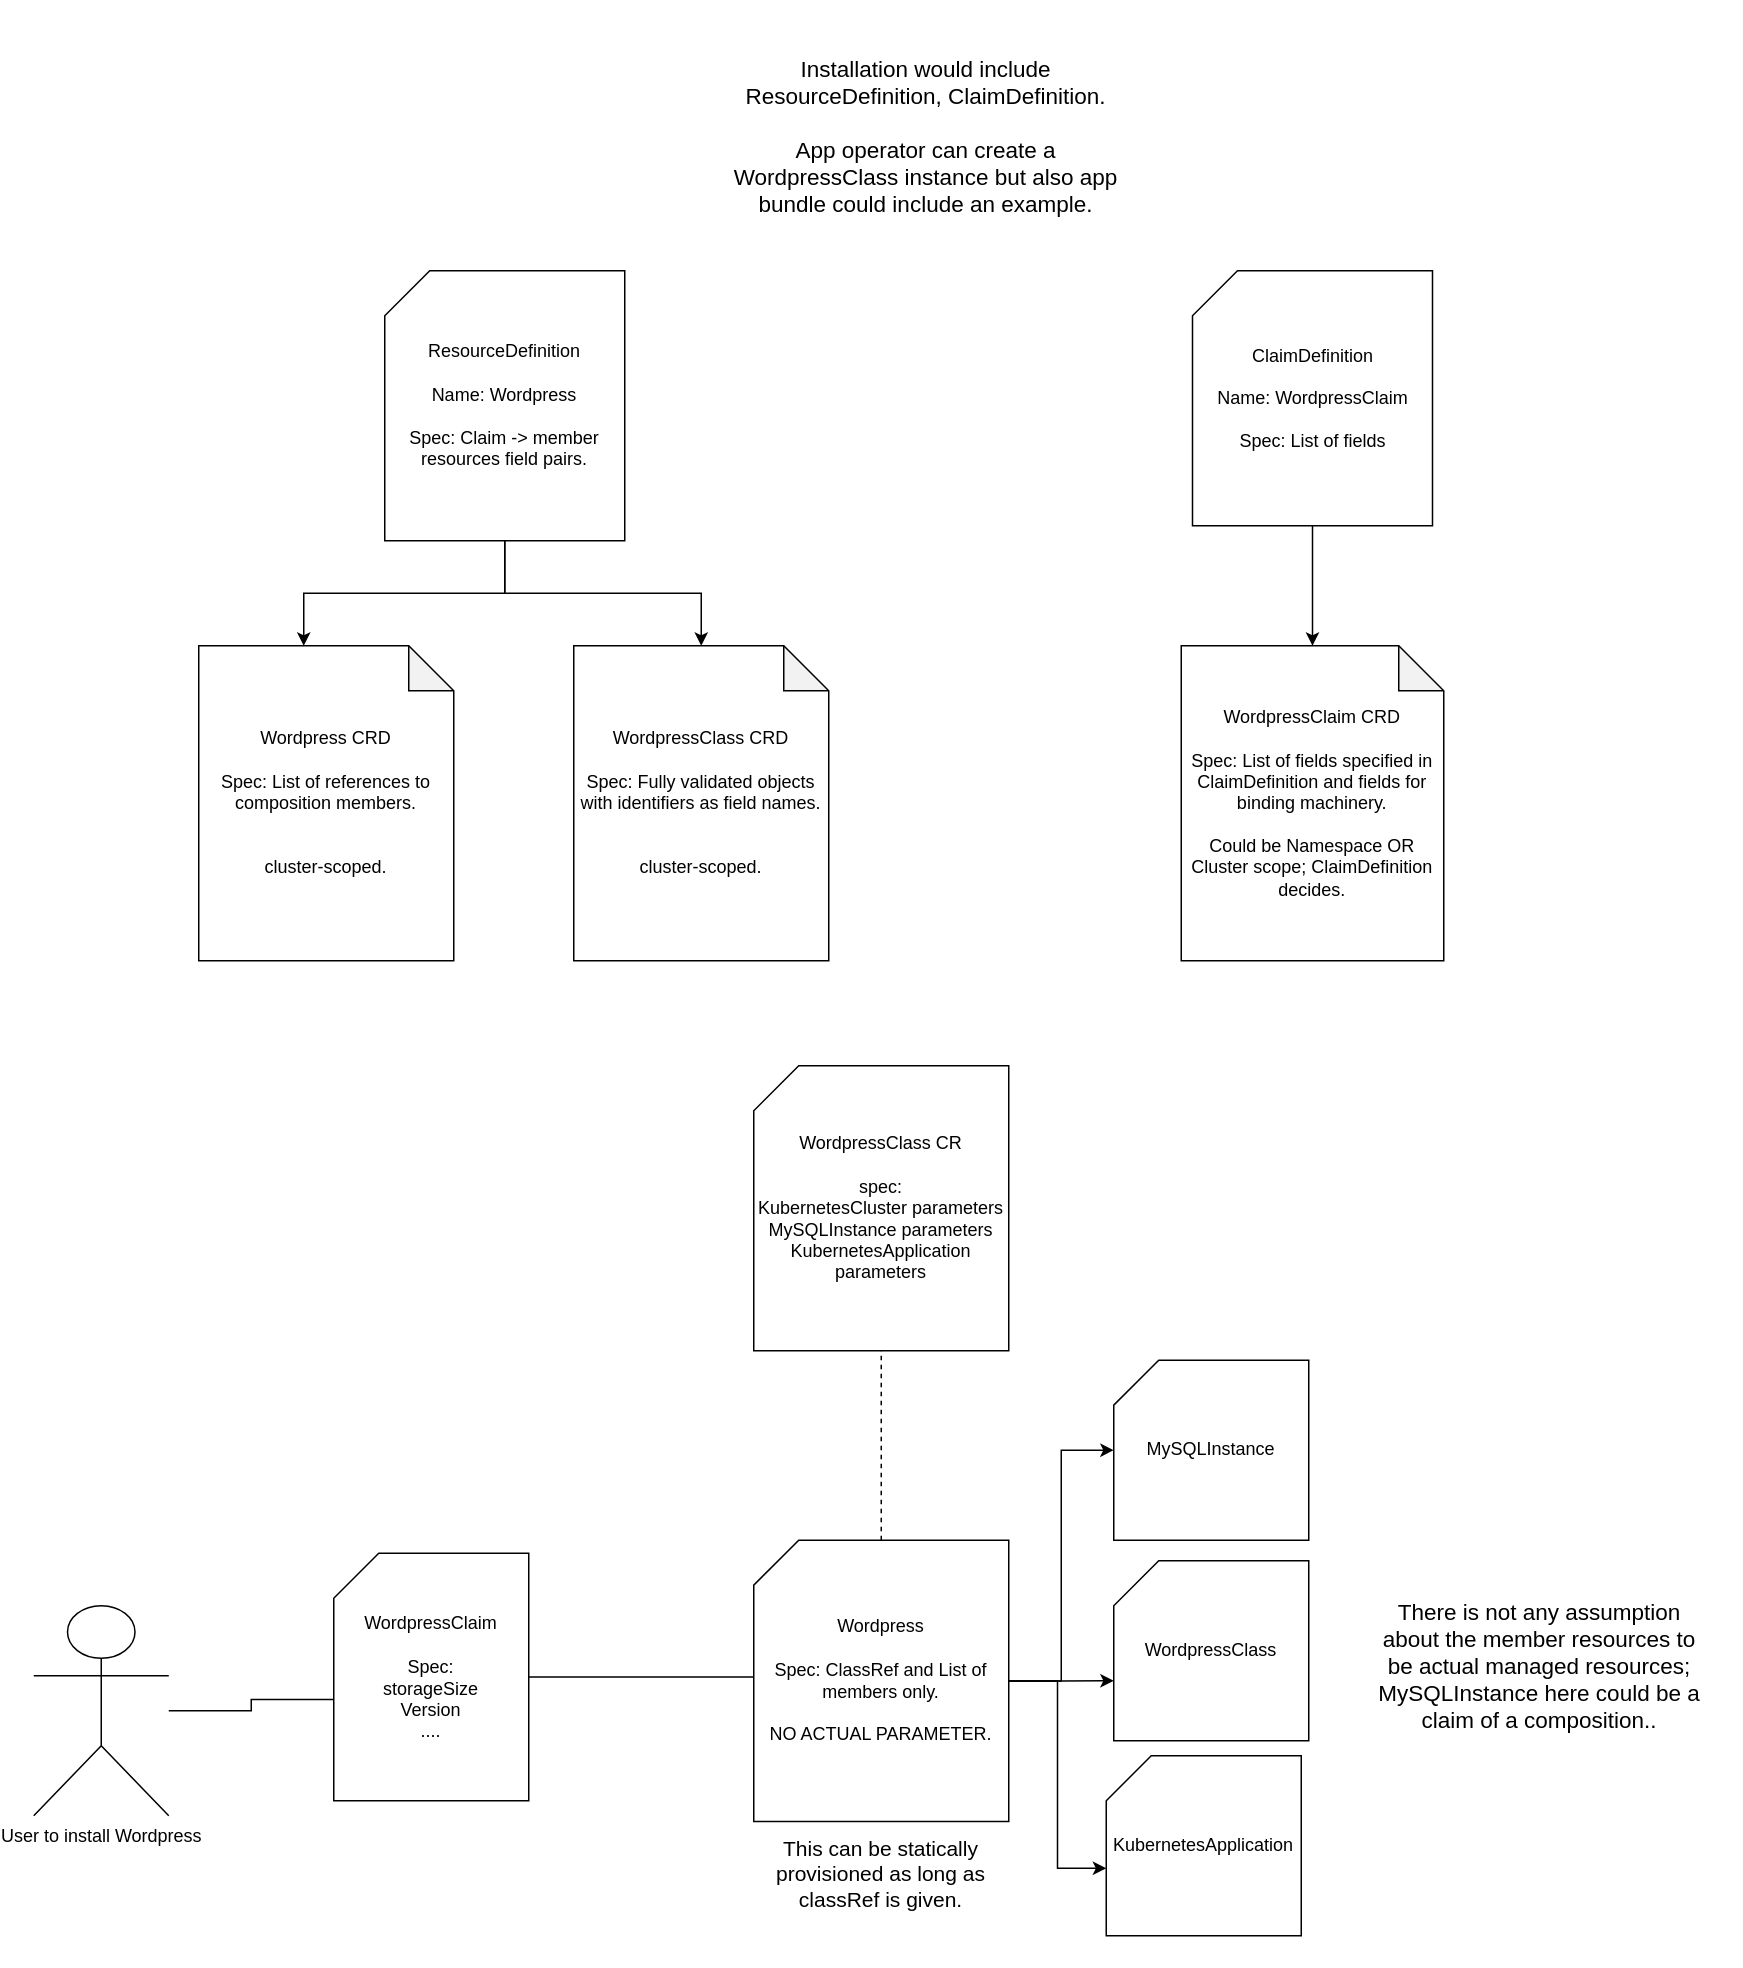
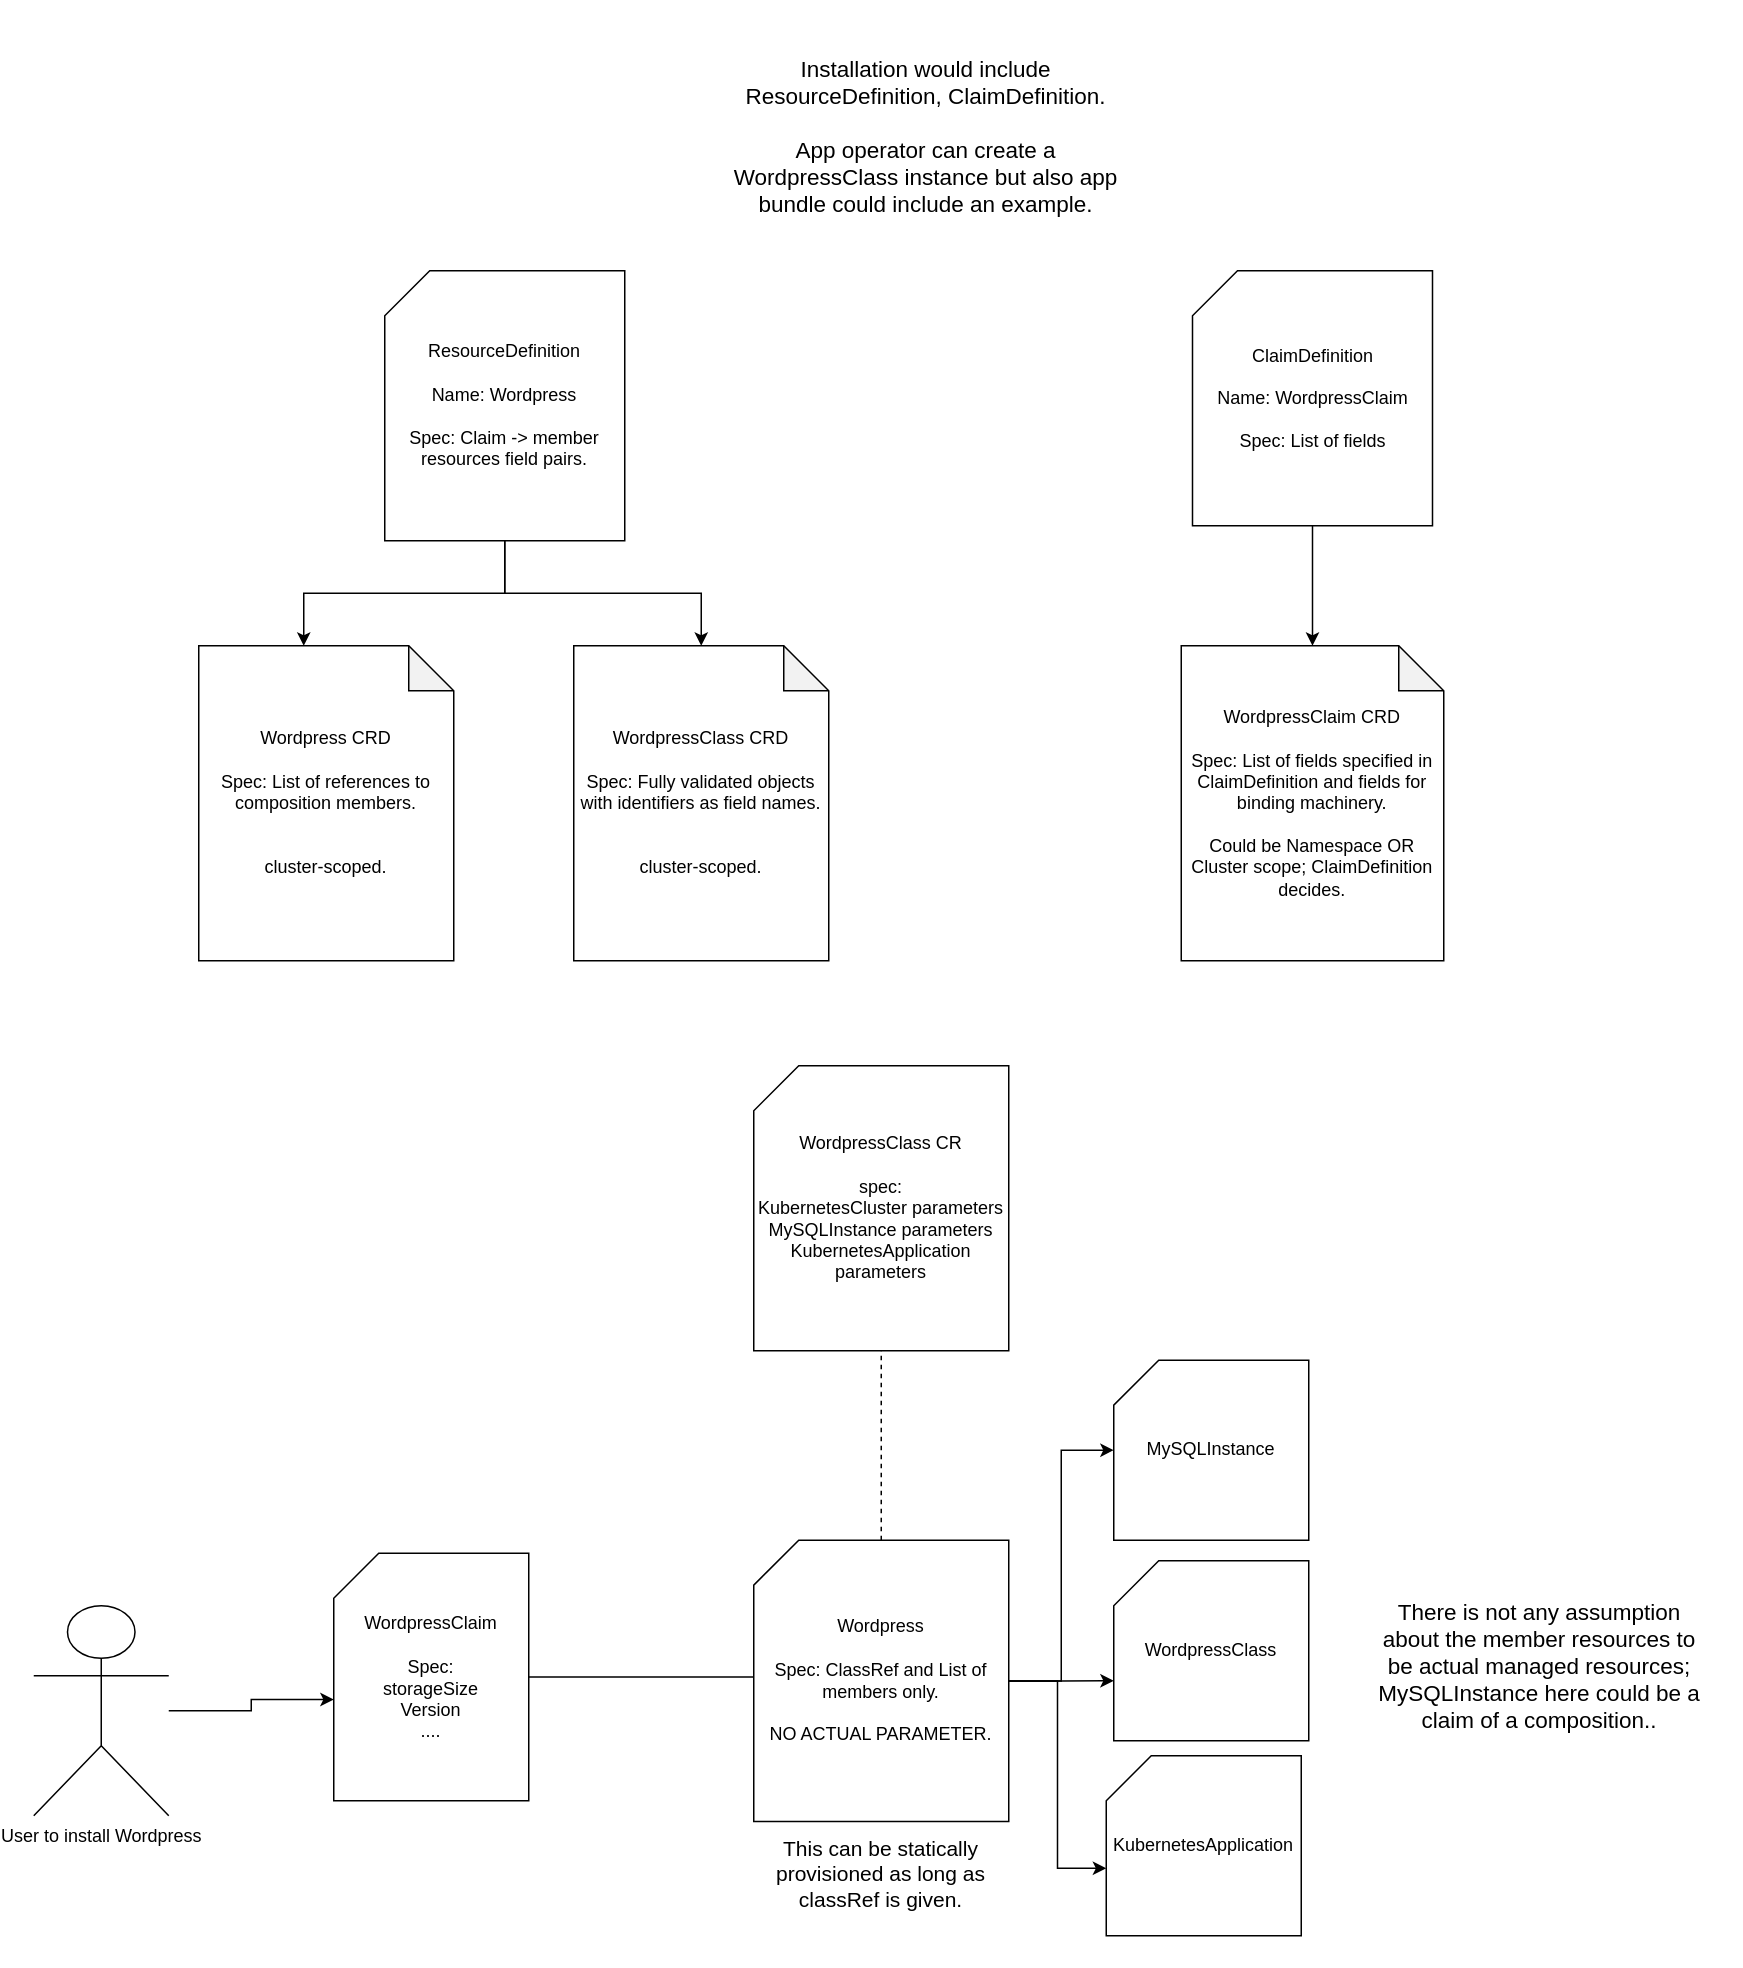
  <mxCell id="0" />
  <mxCell id="1" parent="0" />
  <mxCell id="2" style="edgeStyle=orthogonalEdgeStyle;rounded=0;orthogonalLoop=1;jettySize=auto;html=1;" edge="1" parent="1" source="4" target="8"><mxGeometry relative="1" as="geometry" /></mxCell>
  <mxCell id="3" style="edgeStyle=orthogonalEdgeStyle;rounded=0;orthogonalLoop=1;jettySize=auto;html=1;entryX=0;entryY=0;entryDx=70;entryDy=0;entryPerimeter=0;" edge="1" parent="1" source="4" target="7"><mxGeometry relative="1" as="geometry" /></mxCell>
  <mxCell id="4" value="&lt;div&gt;ResourceDefinition&lt;/div&gt;&lt;div&gt;&lt;br&gt;&lt;/div&gt;&lt;div&gt;Name: Wordpress&lt;/div&gt;&lt;div&gt;&lt;br&gt;&lt;/div&gt;&lt;div&gt;Spec: Claim -&amp;gt; member resources field pairs.&lt;br&gt;&lt;/div&gt;" style="shape=card;whiteSpace=wrap;html=1;" vertex="1" parent="1"><mxGeometry x="254" y="180" width="160" height="180" as="geometry" /></mxCell>
  <mxCell id="5" style="edgeStyle=orthogonalEdgeStyle;rounded=0;orthogonalLoop=1;jettySize=auto;html=1;" edge="1" parent="1" source="6" target="9"><mxGeometry relative="1" as="geometry" /></mxCell>
  <mxCell id="6" value="&lt;div&gt;ClaimDefinition&lt;/div&gt;&lt;div&gt;&lt;br&gt;&lt;/div&gt;&lt;div&gt;Name: WordpressClaim&lt;/div&gt;&lt;div&gt;&lt;br&gt;&lt;/div&gt;&lt;div&gt;Spec: List of fields&lt;br&gt;&lt;/div&gt;" style="shape=card;whiteSpace=wrap;html=1;" vertex="1" parent="1"><mxGeometry x="792.5" y="180" width="160" height="170" as="geometry" /></mxCell>
  <mxCell id="7" value="&lt;div&gt;Wordpress CRD&lt;/div&gt;&lt;div&gt;&lt;br&gt;&lt;/div&gt;&lt;div&gt;Spec: List of references to composition members.&lt;/div&gt;&lt;div&gt;&lt;br&gt;&lt;/div&gt;&lt;div&gt;&lt;br&gt;&lt;/div&gt;&lt;div&gt;cluster-scoped.&lt;br&gt;&lt;/div&gt;" style="shape=note;whiteSpace=wrap;html=1;backgroundOutline=1;darkOpacity=0.05;" vertex="1" parent="1"><mxGeometry x="130" y="430" width="170" height="210" as="geometry" /></mxCell>
  <mxCell id="8" value="&lt;div&gt;WordpressClass CRD&lt;/div&gt;&lt;div&gt;&lt;br&gt;&lt;/div&gt;&lt;div&gt;Spec: Fully validated objects with identifiers as field names.&lt;br&gt;&lt;/div&gt;&lt;div&gt;&lt;br&gt;&lt;/div&gt;&lt;div&gt;&lt;br&gt;&lt;/div&gt;&lt;div&gt;cluster-scoped.&lt;br&gt;&lt;/div&gt;" style="shape=note;whiteSpace=wrap;html=1;backgroundOutline=1;darkOpacity=0.05;" vertex="1" parent="1"><mxGeometry x="380" y="430" width="170" height="210" as="geometry" /></mxCell>
  <mxCell id="9" value="&lt;div&gt;WordpressClaim CRD&lt;/div&gt;&lt;div&gt;&lt;br&gt;&lt;/div&gt;&lt;div&gt;Spec: List of fields specified in ClaimDefinition and fields for binding machinery.&lt;/div&gt;&lt;div&gt;&lt;br&gt;&lt;/div&gt;&lt;div&gt;Could be Namespace OR Cluster scope; ClaimDefinition decides.&lt;br&gt;&lt;/div&gt;" style="shape=note;whiteSpace=wrap;html=1;backgroundOutline=1;darkOpacity=0.05;" vertex="1" parent="1"><mxGeometry x="785" y="430" width="175" height="210" as="geometry" /></mxCell>
- <mxCell id="10" style="edgeStyle=orthogonalEdgeStyle;rounded=0;orthogonalLoop=1;jettySize=auto;html=1;entryX=0;entryY=0;entryDx=0;entryDy=97.5;entryPerimeter=0;endArrow=none;" edge="1" parent="1" source="11" target="13"><mxGeometry relative="1" as="geometry" /></mxCell>
+ <mxCell id="10" style="edgeStyle=orthogonalEdgeStyle;rounded=0;orthogonalLoop=1;jettySize=auto;html=1;entryX=0;entryY=0;entryDx=0;entryDy=97.5;entryPerimeter=0;" edge="1" parent="1" source="11" target="13"><mxGeometry relative="1" as="geometry" /></mxCell>
  <mxCell id="11" value="User to install Wordpress" style="shape=umlActor;verticalLabelPosition=bottom;labelBackgroundColor=#ffffff;verticalAlign=top;html=1;outlineConnect=0;" vertex="1" parent="1"><mxGeometry x="20" y="1070" width="90" height="140" as="geometry" /></mxCell>
  <mxCell id="12" style="edgeStyle=orthogonalEdgeStyle;rounded=0;orthogonalLoop=1;jettySize=auto;html=1;entryX=0.059;entryY=0.487;entryDx=0;entryDy=0;entryPerimeter=0;" edge="1" parent="1" source="13" target="17"><mxGeometry relative="1" as="geometry" /></mxCell>
  <mxCell id="13" value="&lt;div&gt;WordpressClaim&lt;/div&gt;&lt;div&gt;&lt;br&gt;&lt;/div&gt;&lt;div&gt;Spec:&lt;/div&gt;&lt;div&gt;storageSize&lt;/div&gt;&lt;div&gt;Version&lt;/div&gt;&lt;div&gt;....&lt;br&gt;&lt;/div&gt;" style="shape=card;whiteSpace=wrap;html=1;" vertex="1" parent="1"><mxGeometry x="220" y="1035" width="130" height="165" as="geometry" /></mxCell>
  <mxCell id="14" style="edgeStyle=orthogonalEdgeStyle;rounded=0;orthogonalLoop=1;jettySize=auto;html=1;" edge="1" parent="1" source="17" target="20"><mxGeometry relative="1" as="geometry" /></mxCell>
  <mxCell id="15" style="edgeStyle=orthogonalEdgeStyle;rounded=0;orthogonalLoop=1;jettySize=auto;html=1;entryX=0;entryY=0;entryDx=0;entryDy=80;entryPerimeter=0;" edge="1" parent="1" source="17" target="19"><mxGeometry relative="1" as="geometry" /></mxCell>
  <mxCell id="16" style="edgeStyle=orthogonalEdgeStyle;rounded=0;orthogonalLoop=1;jettySize=auto;html=1;entryX=0;entryY=0;entryDx=0;entryDy=75;entryPerimeter=0;" edge="1" parent="1" source="17" target="18"><mxGeometry relative="1" as="geometry" /></mxCell>
  <mxCell id="17" value="&lt;div&gt;Wordpress&lt;/div&gt;&lt;div&gt;&lt;br&gt;&lt;/div&gt;&lt;div&gt;Spec: ClassRef and List of members only.&lt;/div&gt;&lt;div&gt;&lt;br&gt;&lt;/div&gt;&lt;div&gt;NO ACTUAL PARAMETER.&lt;br&gt;&lt;/div&gt;" style="shape=card;whiteSpace=wrap;html=1;" vertex="1" parent="1"><mxGeometry x="500" y="1026.25" width="170" height="187.5" as="geometry" /></mxCell>
  <mxCell id="18" value="KubernetesApplication" style="shape=card;whiteSpace=wrap;html=1;" vertex="1" parent="1"><mxGeometry x="735" y="1170" width="130" height="120" as="geometry" /></mxCell>
  <mxCell id="19" value="WordpressClass" style="shape=card;whiteSpace=wrap;html=1;" vertex="1" parent="1"><mxGeometry x="740" y="1040" width="130" height="120" as="geometry" /></mxCell>
  <mxCell id="20" value="MySQLInstance" style="shape=card;whiteSpace=wrap;html=1;" vertex="1" parent="1"><mxGeometry x="740" y="906.25" width="130" height="120" as="geometry" /></mxCell>
  <mxCell id="21" value="&lt;div&gt;WordpressClass CR&lt;/div&gt;&lt;div&gt;&lt;br&gt;&lt;/div&gt;&lt;div&gt;spec:&lt;/div&gt;&lt;div&gt;KubernetesCluster parameters&lt;/div&gt;&lt;div&gt;MySQLInstance parameters&lt;/div&gt;&lt;div&gt;KubernetesApplication parameters&lt;br&gt;&lt;/div&gt;" style="shape=card;whiteSpace=wrap;html=1;" vertex="1" parent="1"><mxGeometry x="500" y="710" width="170" height="190" as="geometry" /></mxCell>
  <mxCell id="22" value="" style="endArrow=none;dashed=1;html=1;entryX=0.5;entryY=1;entryDx=0;entryDy=0;entryPerimeter=0;exitX=0.5;exitY=0;exitDx=0;exitDy=0;exitPerimeter=0;" edge="1" parent="1" source="17" target="21"><mxGeometry width="50" height="50" relative="1" as="geometry"><mxPoint x="310" y="1000" as="sourcePoint" /><mxPoint x="360" y="950" as="targetPoint" /></mxGeometry></mxCell>
  <mxCell id="23" value="This can be statically provisioned as long as classRef is given." style="text;html=1;strokeColor=none;fillColor=none;align=center;verticalAlign=middle;whiteSpace=wrap;rounded=0;fontSize=14;" vertex="1" parent="1"><mxGeometry x="505" y="1213.75" width="160" height="70" as="geometry" /></mxCell>
  <mxCell id="24" value="&lt;div style=&quot;font-size: 15px&quot;&gt;There is not any assumption about the member resources to be actual managed resources; MySQLInstance here could be a claim of a composition..&lt;br&gt;&lt;/div&gt;" style="text;html=1;strokeColor=none;fillColor=none;align=center;verticalAlign=middle;whiteSpace=wrap;rounded=0;fontSize=15;" vertex="1" parent="1"><mxGeometry x="910" y="1040" width="227.5" height="140" as="geometry" /></mxCell>
  <mxCell id="25" value="&lt;div style=&quot;font-size: 15px&quot;&gt;&lt;font style=&quot;font-size: 15px&quot;&gt;Installation would include ResourceDefinition, ClaimDefinition.&lt;/font&gt;&lt;/div&gt;&lt;div style=&quot;font-size: 15px&quot;&gt;&lt;font style=&quot;font-size: 15px&quot;&gt;&lt;br&gt;&lt;/font&gt;&lt;/div&gt;&lt;div style=&quot;font-size: 15px&quot;&gt;&lt;font style=&quot;font-size: 15px&quot;&gt;App operator can create a WordpressClass instance but also app bundle could include an example.&lt;br&gt;&lt;/font&gt;&lt;/div&gt;" style="text;html=1;strokeColor=none;fillColor=none;align=center;verticalAlign=middle;whiteSpace=wrap;rounded=0;" vertex="1" parent="1"><mxGeometry x="480" y="20" width="270" height="140" as="geometry" /></mxCell>
